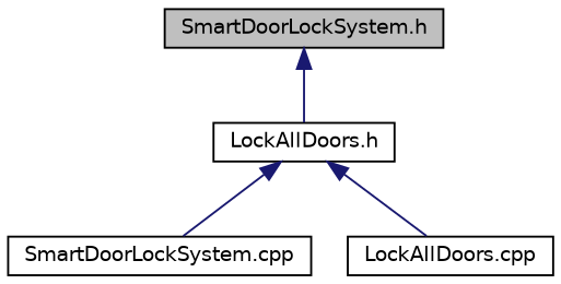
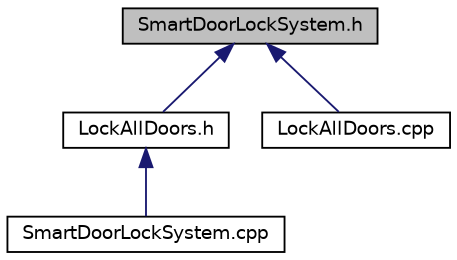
  digraph {
    node [color=black fillcolor=white fontname=Helvetica fontsize=10 shape=record style=filled]
    edge [color=midnightblue dir=back fontname=Helvetica fontsize=10 labelfontname=Helvetica labelfontsize=10 style=solid]
    n1 [fillcolor=grey75 fontcolor=black height=0.2 label="SmartDoorLockSystem.h" width=0.4]
    n2 [height=0.2 label="LockAllDoors.h" width=0.4]
    n3 [height=0.2 label="SmartDoorLockSystem.cpp" width=0.4]
    n4 [height=0.2 label="LockAllDoors.cpp" width=0.4]
    n1 -> n2
    n2 -> n3
-   n2 -> n4
+   n1 -> n4
  }
